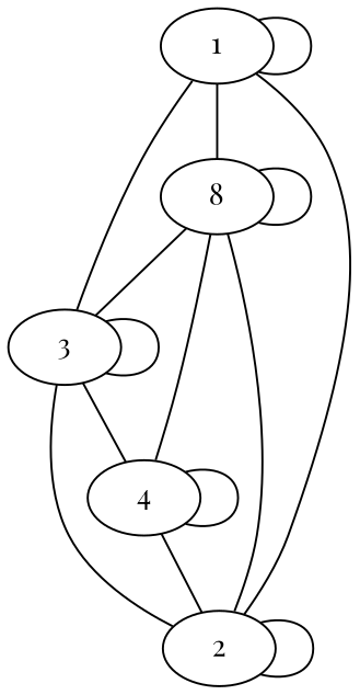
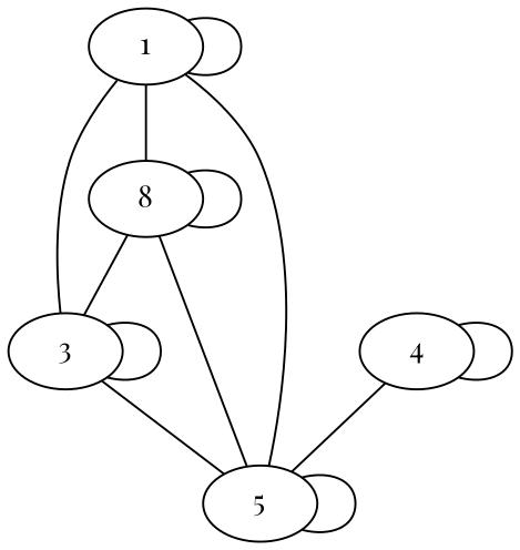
  graph {
    fontname="Playfair Display"
    node [fontname="Playfair Display" host_bandwidth_down="10 Mbit" host_bandwidth_up="10 Mbit"]
    edge [fontname="Playfair Display" latency="10 ms" packet_loss=0.0 weight=1]
    1
    n2 [label=8]
    3
-   5 [label=2]
+   5
    4
    1 -- 1 [weight=0]
    1 -- n2
    1 -- 3
    1 -- 5
    n2 -- n2 [weight=0]
    n2 -- 3
    n2 -- 5
-   n2 -- 4
    3 -- 3 [weight=0]
    3 -- 5
-   3 -- 4
    5 -- 5 [weight=0]
    4 -- 5
    4 -- 4 [weight=0]
  }
